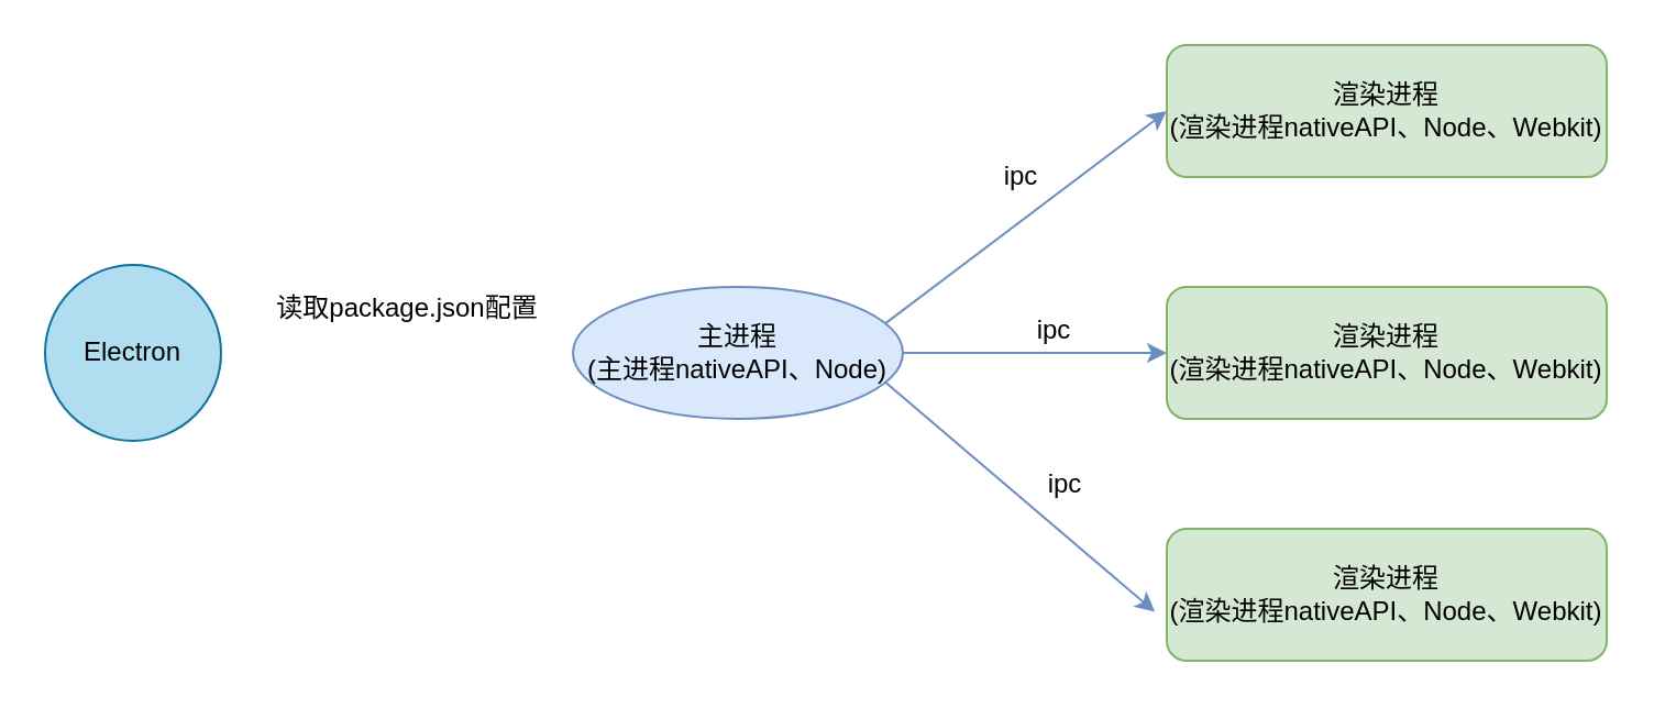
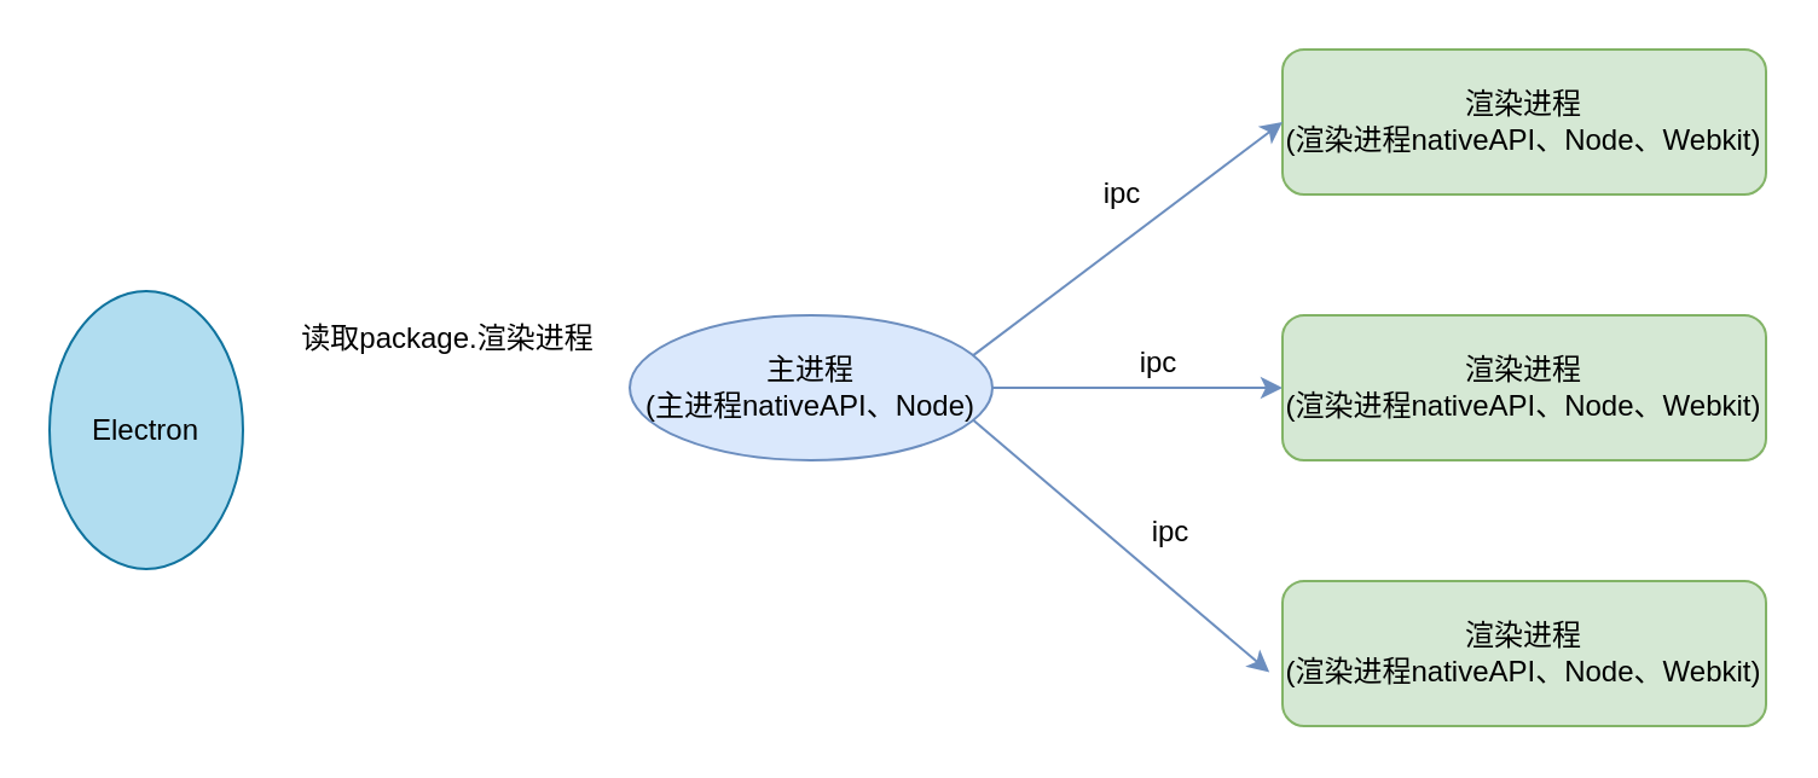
  <mxCell id="0" />
  <mxCell id="1" parent="0" />
- <mxCell id="2" value="Electron" style="ellipse;whiteSpace=wrap;html=1;aspect=fixed;fillColor=#b1ddf0;strokeColor=#10739e;" parent="1" vertex="1"><mxGeometry x="20" y="120" width="80" height="80" as="geometry" /></mxCell>
+ <mxCell id="2" value="Electron" style="ellipse;whiteSpace=wrap;html=1;aspect=fixed;fillColor=#b1ddf0;strokeColor=#10739e;" parent="1" vertex="1"><mxGeometry x="20" y="120" width="80" height="115" as="geometry" /></mxCell>
  <mxCell id="3" style="edgeStyle=orthogonalEdgeStyle;rounded=0;orthogonalLoop=1;jettySize=auto;html=1;entryX=0;entryY=0.5;entryDx=0;entryDy=0;fillColor=#dae8fc;strokeColor=#6c8ebf;" parent="1" source="4" target="6" edge="1"><mxGeometry relative="1" as="geometry" /></mxCell>
  <mxCell id="4" value="主进程&lt;br&gt;(主进程nativeAPI、Node)" style="ellipse;whiteSpace=wrap;html=1;fillColor=#dae8fc;strokeColor=#6c8ebf;" parent="1" vertex="1"><mxGeometry x="260" y="130" width="150" height="60" as="geometry" /></mxCell>
  <mxCell id="5" value="渲染进程&lt;br&gt;(渲染进程nativeAPI、Node、Webkit)" style="rounded=1;whiteSpace=wrap;html=1;fillColor=#d5e8d4;strokeColor=#82b366;" parent="1" vertex="1"><mxGeometry x="530" y="20" width="200" height="60" as="geometry" /></mxCell>
  <mxCell id="6" value="渲染进程&lt;br&gt;(渲染进程nativeAPI、Node、Webkit)" style="rounded=1;whiteSpace=wrap;html=1;fillColor=#d5e8d4;strokeColor=#82b366;" parent="1" vertex="1"><mxGeometry x="530" y="130" width="200" height="60" as="geometry" /></mxCell>
  <mxCell id="7" value="渲染进程&lt;br&gt;(渲染进程nativeAPI、Node、Webkit)" style="rounded=1;whiteSpace=wrap;html=1;fillColor=#d5e8d4;strokeColor=#82b366;" parent="1" vertex="1"><mxGeometry x="530" y="240" width="200" height="60" as="geometry" /></mxCell>
  <mxCell id="8" value="" style="endArrow=classic;html=1;exitX=1;exitY=0.25;exitDx=0;exitDy=0;entryX=0;entryY=0.5;entryDx=0;entryDy=0;fillColor=#dae8fc;strokeColor=#6c8ebf;" parent="1" source="4" target="5" edge="1"><mxGeometry width="50" height="50" relative="1" as="geometry"><mxPoint x="450" y="130" as="sourcePoint" /><mxPoint x="500" y="80" as="targetPoint" /></mxGeometry></mxCell>
  <mxCell id="9" value="" style="endArrow=classic;html=1;exitX=1;exitY=0.75;exitDx=0;exitDy=0;entryX=-0.027;entryY=0.63;entryDx=0;entryDy=0;entryPerimeter=0;fillColor=#dae8fc;strokeColor=#6c8ebf;" parent="1" source="4" target="7" edge="1"><mxGeometry width="50" height="50" relative="1" as="geometry"><mxPoint x="430" y="320" as="sourcePoint" /><mxPoint x="480" y="270" as="targetPoint" /></mxGeometry></mxCell>
- <mxCell id="10" value="读取package.json配置" style="text;html=1;strokeColor=none;fillColor=none;align=center;verticalAlign=middle;whiteSpace=wrap;rounded=0;" parent="1" vertex="1"><mxGeometry x="120" y="130" width="130" height="20" as="geometry" /></mxCell>
+ <mxCell id="10" value="读取package.渲染进程" style="text;html=1;strokeColor=none;fillColor=none;align=center;verticalAlign=middle;whiteSpace=wrap;rounded=0;" parent="1" vertex="1"><mxGeometry x="120" y="130" width="130" height="20" as="geometry" /></mxCell>
  <mxCell id="11" value="ipc" style="text;html=1;strokeColor=none;fillColor=none;align=center;verticalAlign=middle;whiteSpace=wrap;rounded=0;" vertex="1" parent="1"><mxGeometry x="449" y="70" width="30" height="20" as="geometry" /></mxCell>
  <mxCell id="12" value="ipc" style="text;html=1;strokeColor=none;fillColor=none;align=center;verticalAlign=middle;whiteSpace=wrap;rounded=0;" vertex="1" parent="1"><mxGeometry x="464" y="140" width="30" height="20" as="geometry" /></mxCell>
  <mxCell id="13" value="ipc" style="text;html=1;strokeColor=none;fillColor=none;align=center;verticalAlign=middle;whiteSpace=wrap;rounded=0;" vertex="1" parent="1"><mxGeometry x="469" y="210" width="30" height="20" as="geometry" /></mxCell>
